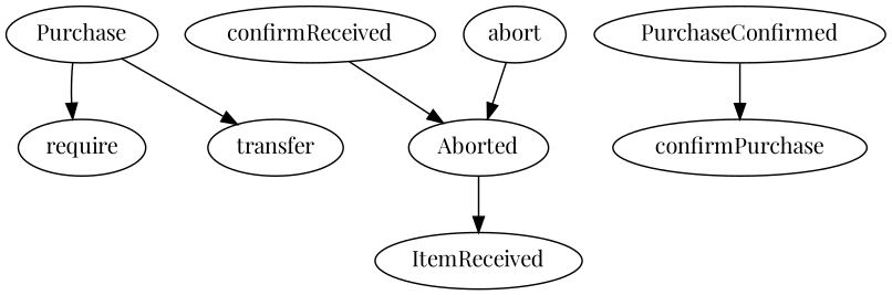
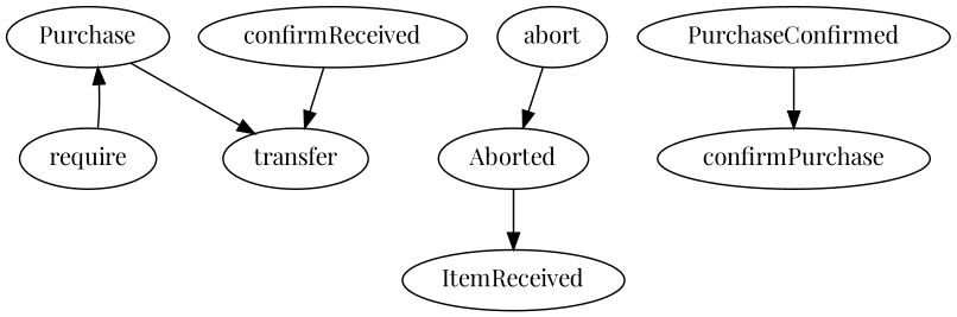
  strict digraph {
    fontname="Playfair Display"
    node [fontname="Playfair Display"]
    edge [fontname="Playfair Display"]
    Purchase
    require
    transfer
    abort
    Aborted
    ItemReceived
    PurchaseConfirmed
    confirmPurchase
    confirmReceived
-   Purchase -> require
+   require -> Purchase
    Purchase -> transfer
    abort -> Aborted
    Aborted -> ItemReceived
    PurchaseConfirmed -> confirmPurchase
-   confirmReceived -> Aborted
+   confirmReceived -> transfer
  }
